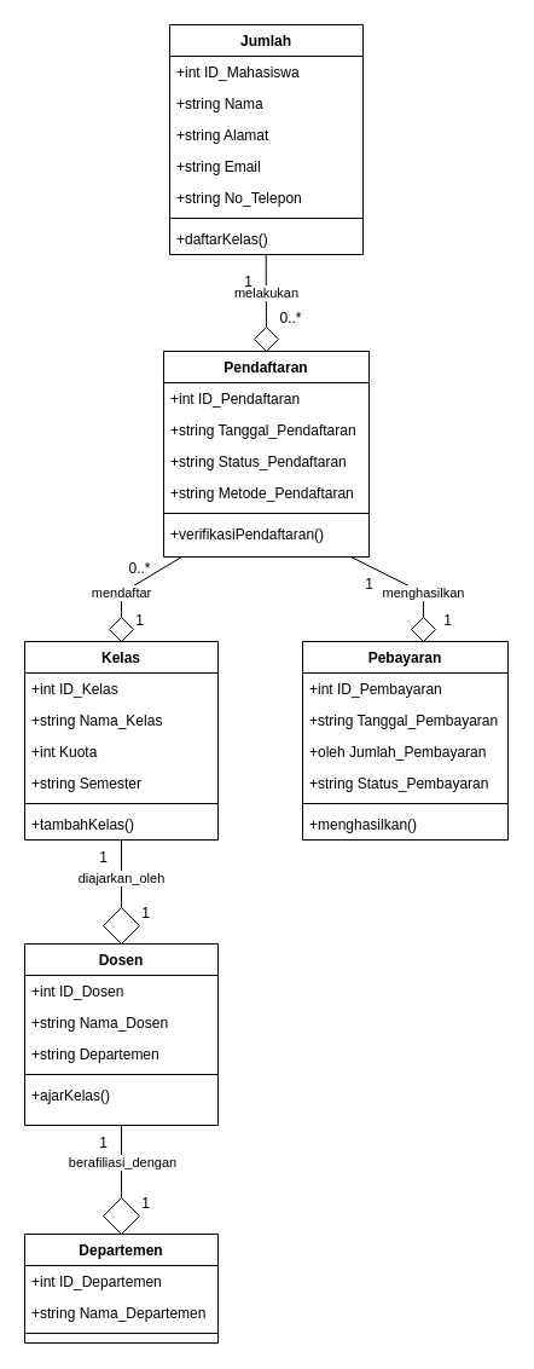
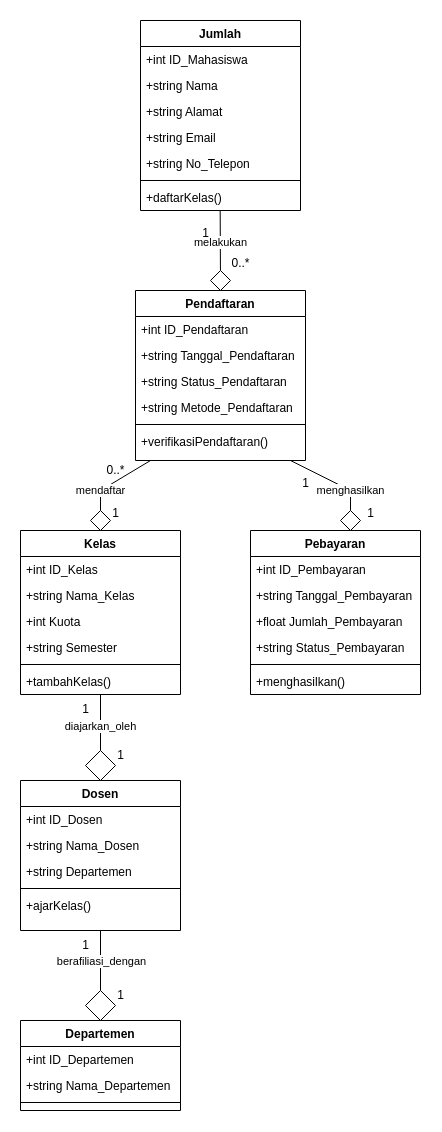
  <mxCell id="0" />
  <mxCell id="1" parent="0" />
  <mxCell id="2" value="Jumlah" style="swimlane;fontStyle=1;align=center;verticalAlign=top;childLayout=stackLayout;horizontal=1;startSize=26;horizontalStack=0;resizeParent=1;resizeLast=0;collapsible=1;marginBottom=0;rounded=0;shadow=0;strokeWidth=1;" vertex="1" parent="1"><mxGeometry x="140" y="20" width="160" height="190" as="geometry"><mxRectangle x="230" y="140" width="160" height="26" as="alternateBounds" /></mxGeometry></mxCell>
  <mxCell id="3" value="+int ID_Mahasiswa" style="text;align=left;verticalAlign=top;spacingLeft=4;spacingRight=4;overflow=hidden;rotatable=0;points=[[0,0.5],[1,0.5]];portConstraint=eastwest;" vertex="1" parent="2"><mxGeometry y="26" width="160" height="26" as="geometry" /></mxCell>
  <mxCell id="4" value="+string Nama" style="text;align=left;verticalAlign=top;spacingLeft=4;spacingRight=4;overflow=hidden;rotatable=0;points=[[0,0.5],[1,0.5]];portConstraint=eastwest;rounded=0;shadow=0;html=0;" vertex="1" parent="2"><mxGeometry y="52" width="160" height="26" as="geometry" /></mxCell>
  <mxCell id="5" value="+string Alamat" style="text;align=left;verticalAlign=top;spacingLeft=4;spacingRight=4;overflow=hidden;rotatable=0;points=[[0,0.5],[1,0.5]];portConstraint=eastwest;rounded=0;shadow=0;html=0;" vertex="1" parent="2"><mxGeometry y="78" width="160" height="26" as="geometry" /></mxCell>
  <mxCell id="6" value="+string Email" style="text;align=left;verticalAlign=top;spacingLeft=4;spacingRight=4;overflow=hidden;rotatable=0;points=[[0,0.5],[1,0.5]];portConstraint=eastwest;rounded=0;shadow=0;html=0;" vertex="1" parent="2"><mxGeometry y="104" width="160" height="26" as="geometry" /></mxCell>
  <mxCell id="7" value="+string No_Telepon" style="text;align=left;verticalAlign=top;spacingLeft=4;spacingRight=4;overflow=hidden;rotatable=0;points=[[0,0.5],[1,0.5]];portConstraint=eastwest;rounded=0;shadow=0;html=0;" vertex="1" parent="2"><mxGeometry y="130" width="160" height="26" as="geometry" /></mxCell>
  <mxCell id="8" value="" style="line;html=1;strokeWidth=1;align=left;verticalAlign=middle;spacingTop=-1;spacingLeft=3;spacingRight=3;rotatable=0;labelPosition=right;points=[];portConstraint=eastwest;" vertex="1" parent="2"><mxGeometry y="156" width="160" height="8" as="geometry" /></mxCell>
  <mxCell id="9" value="+daftarKelas()" style="text;align=left;verticalAlign=top;spacingLeft=4;spacingRight=4;overflow=hidden;rotatable=0;points=[[0,0.5],[1,0.5]];portConstraint=eastwest;" vertex="1" parent="2"><mxGeometry y="164" width="160" height="26" as="geometry" /></mxCell>
  <mxCell id="10" value="Pendaftaran" style="swimlane;fontStyle=1;align=center;verticalAlign=top;childLayout=stackLayout;horizontal=1;startSize=26;horizontalStack=0;resizeParent=1;resizeLast=0;collapsible=1;marginBottom=0;rounded=0;shadow=0;strokeWidth=1;" vertex="1" parent="1"><mxGeometry x="135" y="290" width="170" height="170" as="geometry"><mxRectangle x="130" y="380" width="160" height="26" as="alternateBounds" /></mxGeometry></mxCell>
  <mxCell id="11" value="+int ID_Pendaftaran" style="text;align=left;verticalAlign=top;spacingLeft=4;spacingRight=4;overflow=hidden;rotatable=0;points=[[0,0.5],[1,0.5]];portConstraint=eastwest;" vertex="1" parent="10"><mxGeometry y="26" width="170" height="26" as="geometry" /></mxCell>
  <mxCell id="12" value="+string Tanggal_Pendaftaran" style="text;align=left;verticalAlign=top;spacingLeft=4;spacingRight=4;overflow=hidden;rotatable=0;points=[[0,0.5],[1,0.5]];portConstraint=eastwest;rounded=0;shadow=0;html=0;" vertex="1" parent="10"><mxGeometry y="52" width="170" height="26" as="geometry" /></mxCell>
  <mxCell id="13" value="+string Status_Pendaftaran" style="text;align=left;verticalAlign=top;spacingLeft=4;spacingRight=4;overflow=hidden;rotatable=0;points=[[0,0.5],[1,0.5]];portConstraint=eastwest;" vertex="1" parent="10"><mxGeometry y="78" width="170" height="26" as="geometry" /></mxCell>
  <mxCell id="14" value="+string Metode_Pendaftaran" style="text;align=left;verticalAlign=top;spacingLeft=4;spacingRight=4;overflow=hidden;rotatable=0;points=[[0,0.5],[1,0.5]];portConstraint=eastwest;" vertex="1" parent="10"><mxGeometry y="104" width="170" height="26" as="geometry" /></mxCell>
  <mxCell id="15" value="" style="line;html=1;strokeWidth=1;align=left;verticalAlign=middle;spacingTop=-1;spacingLeft=3;spacingRight=3;rotatable=0;labelPosition=right;points=[];portConstraint=eastwest;" vertex="1" parent="10"><mxGeometry y="130" width="170" height="8" as="geometry" /></mxCell>
  <mxCell id="16" value="+verifikasiPendaftaran()" style="text;align=left;verticalAlign=top;spacingLeft=4;spacingRight=4;overflow=hidden;rotatable=0;points=[[0,0.5],[1,0.5]];portConstraint=eastwest;" vertex="1" parent="10"><mxGeometry y="138" width="170" height="26" as="geometry" /></mxCell>
  <mxCell id="17" value="Kelas" style="swimlane;fontStyle=1;align=center;verticalAlign=top;childLayout=stackLayout;horizontal=1;startSize=26;horizontalStack=0;resizeParent=1;resizeLast=0;collapsible=1;marginBottom=0;rounded=0;shadow=0;strokeWidth=1;" vertex="1" parent="1"><mxGeometry x="20" y="530" width="160" height="164" as="geometry"><mxRectangle x="340" y="380" width="170" height="26" as="alternateBounds" /></mxGeometry></mxCell>
  <mxCell id="18" value="+int ID_Kelas" style="text;align=left;verticalAlign=top;spacingLeft=4;spacingRight=4;overflow=hidden;rotatable=0;points=[[0,0.5],[1,0.5]];portConstraint=eastwest;" vertex="1" parent="17"><mxGeometry y="26" width="160" height="26" as="geometry" /></mxCell>
  <mxCell id="19" value="+string Nama_Kelas" style="text;align=left;verticalAlign=top;spacingLeft=4;spacingRight=4;overflow=hidden;rotatable=0;points=[[0,0.5],[1,0.5]];portConstraint=eastwest;" vertex="1" parent="17"><mxGeometry y="52" width="160" height="26" as="geometry" /></mxCell>
  <mxCell id="20" value="+int Kuota" style="text;align=left;verticalAlign=top;spacingLeft=4;spacingRight=4;overflow=hidden;rotatable=0;points=[[0,0.5],[1,0.5]];portConstraint=eastwest;" vertex="1" parent="17"><mxGeometry y="78" width="160" height="26" as="geometry" /></mxCell>
  <mxCell id="21" value="+string Semester" style="text;align=left;verticalAlign=top;spacingLeft=4;spacingRight=4;overflow=hidden;rotatable=0;points=[[0,0.5],[1,0.5]];portConstraint=eastwest;" vertex="1" parent="17"><mxGeometry y="104" width="160" height="26" as="geometry" /></mxCell>
  <mxCell id="22" value="" style="line;html=1;strokeWidth=1;align=left;verticalAlign=middle;spacingTop=-1;spacingLeft=3;spacingRight=3;rotatable=0;labelPosition=right;points=[];portConstraint=eastwest;" vertex="1" parent="17"><mxGeometry y="130" width="160" height="8" as="geometry" /></mxCell>
  <mxCell id="23" value="+tambahKelas()" style="text;align=left;verticalAlign=top;spacingLeft=4;spacingRight=4;overflow=hidden;rotatable=0;points=[[0,0.5],[1,0.5]];portConstraint=eastwest;" vertex="1" parent="17"><mxGeometry y="138" width="160" height="22" as="geometry" /></mxCell>
  <mxCell id="24" value="" style="endArrow=none;html=1;rounded=0;exitX=0.498;exitY=1.001;exitDx=0;exitDy=0;exitPerimeter=0;" edge="1" parent="1" source="9" target="26"><mxGeometry width="50" height="50" relative="1" as="geometry"><mxPoint x="210" y="250" as="sourcePoint" /><mxPoint x="220" y="280" as="targetPoint" /></mxGeometry></mxCell>
  <mxCell id="25" value="melakukan" style="edgeLabel;html=1;align=center;verticalAlign=middle;resizable=0;points=[];" connectable="0" vertex="1" parent="24"><mxGeometry x="0.049" relative="1" as="geometry"><mxPoint as="offset" /></mxGeometry></mxCell>
  <mxCell id="26" value="" style="rhombus;whiteSpace=wrap;html=1;" vertex="1" parent="1"><mxGeometry x="210" y="270" width="20" height="20" as="geometry" /></mxCell>
  <mxCell id="27" value="0..*" style="text;html=1;align=center;verticalAlign=middle;resizable=0;points=[];autosize=1;strokeColor=none;fillColor=none;" vertex="1" parent="1"><mxGeometry x="220" y="248" width="40" height="30" as="geometry" /></mxCell>
  <mxCell id="28" value="1" style="text;html=1;align=center;verticalAlign=middle;resizable=0;points=[];autosize=1;strokeColor=none;fillColor=none;" vertex="1" parent="1"><mxGeometry x="190" y="218" width="30" height="30" as="geometry" /></mxCell>
  <mxCell id="29" value="Pebayaran" style="swimlane;fontStyle=1;align=center;verticalAlign=top;childLayout=stackLayout;horizontal=1;startSize=26;horizontalStack=0;resizeParent=1;resizeLast=0;collapsible=1;marginBottom=0;rounded=0;shadow=0;strokeWidth=1;" vertex="1" parent="1"><mxGeometry x="250" y="530" width="170" height="164" as="geometry"><mxRectangle x="340" y="380" width="170" height="26" as="alternateBounds" /></mxGeometry></mxCell>
  <mxCell id="30" value="+int ID_Pembayaran" style="text;align=left;verticalAlign=top;spacingLeft=4;spacingRight=4;overflow=hidden;rotatable=0;points=[[0,0.5],[1,0.5]];portConstraint=eastwest;" vertex="1" parent="29"><mxGeometry y="26" width="170" height="26" as="geometry" /></mxCell>
  <mxCell id="31" value="+string Tanggal_Pembayaran" style="text;align=left;verticalAlign=top;spacingLeft=4;spacingRight=4;overflow=hidden;rotatable=0;points=[[0,0.5],[1,0.5]];portConstraint=eastwest;" vertex="1" parent="29"><mxGeometry y="52" width="170" height="26" as="geometry" /></mxCell>
- <mxCell id="32" value="+oleh Jumlah_Pembayaran" style="text;align=left;verticalAlign=top;spacingLeft=4;spacingRight=4;overflow=hidden;rotatable=0;points=[[0,0.5],[1,0.5]];portConstraint=eastwest;" vertex="1" parent="29"><mxGeometry y="78" width="170" height="26" as="geometry" /></mxCell>
+ <mxCell id="32" value="+float Jumlah_Pembayaran" style="text;align=left;verticalAlign=top;spacingLeft=4;spacingRight=4;overflow=hidden;rotatable=0;points=[[0,0.5],[1,0.5]];portConstraint=eastwest;" vertex="1" parent="29"><mxGeometry y="78" width="170" height="26" as="geometry" /></mxCell>
  <mxCell id="33" value="+string Status_Pembayaran" style="text;align=left;verticalAlign=top;spacingLeft=4;spacingRight=4;overflow=hidden;rotatable=0;points=[[0,0.5],[1,0.5]];portConstraint=eastwest;" vertex="1" parent="29"><mxGeometry y="104" width="170" height="26" as="geometry" /></mxCell>
  <mxCell id="34" value="" style="line;html=1;strokeWidth=1;align=left;verticalAlign=middle;spacingTop=-1;spacingLeft=3;spacingRight=3;rotatable=0;labelPosition=right;points=[];portConstraint=eastwest;" vertex="1" parent="29"><mxGeometry y="130" width="170" height="8" as="geometry" /></mxCell>
  <mxCell id="35" value="+menghasilkan()" style="text;align=left;verticalAlign=top;spacingLeft=4;spacingRight=4;overflow=hidden;rotatable=0;points=[[0,0.5],[1,0.5]];portConstraint=eastwest;" vertex="1" parent="29"><mxGeometry y="138" width="170" height="22" as="geometry" /></mxCell>
  <mxCell id="36" value="" style="endArrow=none;html=1;rounded=0;exitX=0.5;exitY=0;exitDx=0;exitDy=0;" edge="1" parent="1" source="38"><mxGeometry width="50" height="50" relative="1" as="geometry"><mxPoint x="190" y="610" as="sourcePoint" /><mxPoint x="150" y="460" as="targetPoint" /><Array as="points"><mxPoint x="100" y="490" /></Array></mxGeometry></mxCell>
  <mxCell id="37" value="mendaftar" style="edgeLabel;html=1;align=center;verticalAlign=middle;resizable=0;points=[];" connectable="0" vertex="1" parent="36"><mxGeometry x="-0.034" y="1" relative="1" as="geometry"><mxPoint x="-15" y="10" as="offset" /></mxGeometry></mxCell>
  <mxCell id="38" value="" style="rhombus;whiteSpace=wrap;html=1;" vertex="1" parent="1"><mxGeometry x="90" y="510" width="20" height="20" as="geometry" /></mxCell>
  <mxCell id="39" value="" style="endArrow=none;html=1;rounded=0;" edge="1" parent="1"><mxGeometry width="50" height="50" relative="1" as="geometry"><mxPoint x="350" y="510" as="sourcePoint" /><mxPoint x="290" y="460" as="targetPoint" /><Array as="points"><mxPoint x="350" y="490" /></Array></mxGeometry></mxCell>
  <mxCell id="40" value="menghasilkan" style="edgeLabel;html=1;align=center;verticalAlign=middle;resizable=0;points=[];" connectable="0" vertex="1" parent="39"><mxGeometry x="-0.344" relative="1" as="geometry"><mxPoint x="8" y="4" as="offset" /></mxGeometry></mxCell>
  <mxCell id="41" value="" style="rhombus;whiteSpace=wrap;html=1;" vertex="1" parent="1"><mxGeometry x="340" y="510" width="20" height="20" as="geometry" /></mxCell>
  <mxCell id="42" value="0..*" style="text;html=1;align=center;verticalAlign=middle;resizable=0;points=[];autosize=1;strokeColor=none;fillColor=none;" vertex="1" parent="1"><mxGeometry x="95" y="455" width="40" height="30" as="geometry" /></mxCell>
  <mxCell id="43" value="1" style="text;html=1;align=center;verticalAlign=middle;resizable=0;points=[];autosize=1;strokeColor=none;fillColor=none;" vertex="1" parent="1"><mxGeometry x="100" y="498" width="30" height="30" as="geometry" /></mxCell>
  <mxCell id="44" value="1" style="text;html=1;align=center;verticalAlign=middle;resizable=0;points=[];autosize=1;strokeColor=none;fillColor=none;" vertex="1" parent="1"><mxGeometry x="290" y="468" width="30" height="30" as="geometry" /></mxCell>
  <mxCell id="45" value="1" style="text;html=1;align=center;verticalAlign=middle;resizable=0;points=[];autosize=1;strokeColor=none;fillColor=none;" vertex="1" parent="1"><mxGeometry x="355" y="498" width="30" height="30" as="geometry" /></mxCell>
  <mxCell id="46" value="Dosen" style="swimlane;fontStyle=1;align=center;verticalAlign=top;childLayout=stackLayout;horizontal=1;startSize=26;horizontalStack=0;resizeParent=1;resizeLast=0;collapsible=1;marginBottom=0;rounded=0;shadow=0;strokeWidth=1;" vertex="1" parent="1"><mxGeometry x="20" y="780" width="160" height="150" as="geometry"><mxRectangle x="340" y="380" width="170" height="26" as="alternateBounds" /></mxGeometry></mxCell>
  <mxCell id="47" value="+int ID_Dosen" style="text;align=left;verticalAlign=top;spacingLeft=4;spacingRight=4;overflow=hidden;rotatable=0;points=[[0,0.5],[1,0.5]];portConstraint=eastwest;" vertex="1" parent="46"><mxGeometry y="26" width="160" height="26" as="geometry" /></mxCell>
  <mxCell id="48" value="+string Nama_Dosen" style="text;align=left;verticalAlign=top;spacingLeft=4;spacingRight=4;overflow=hidden;rotatable=0;points=[[0,0.5],[1,0.5]];portConstraint=eastwest;" vertex="1" parent="46"><mxGeometry y="52" width="160" height="26" as="geometry" /></mxCell>
  <mxCell id="49" value="+string Departemen" style="text;align=left;verticalAlign=top;spacingLeft=4;spacingRight=4;overflow=hidden;rotatable=0;points=[[0,0.5],[1,0.5]];portConstraint=eastwest;" vertex="1" parent="46"><mxGeometry y="78" width="160" height="26" as="geometry" /></mxCell>
  <mxCell id="50" value="" style="line;html=1;strokeWidth=1;align=left;verticalAlign=middle;spacingTop=-1;spacingLeft=3;spacingRight=3;rotatable=0;labelPosition=right;points=[];portConstraint=eastwest;" vertex="1" parent="46"><mxGeometry y="104" width="160" height="8" as="geometry" /></mxCell>
  <mxCell id="51" value="+ajarKelas()" style="text;align=left;verticalAlign=top;spacingLeft=4;spacingRight=4;overflow=hidden;rotatable=0;points=[[0,0.5],[1,0.5]];portConstraint=eastwest;" vertex="1" parent="46"><mxGeometry y="112" width="160" height="22" as="geometry" /></mxCell>
  <mxCell id="52" value="Departemen" style="swimlane;fontStyle=1;align=center;verticalAlign=top;childLayout=stackLayout;horizontal=1;startSize=26;horizontalStack=0;resizeParent=1;resizeLast=0;collapsible=1;marginBottom=0;rounded=0;shadow=0;strokeWidth=1;" vertex="1" parent="1"><mxGeometry x="20" y="1020" width="160" height="90" as="geometry"><mxRectangle x="340" y="380" width="170" height="26" as="alternateBounds" /></mxGeometry></mxCell>
  <mxCell id="53" value="+int ID_Departemen" style="text;align=left;verticalAlign=top;spacingLeft=4;spacingRight=4;overflow=hidden;rotatable=0;points=[[0,0.5],[1,0.5]];portConstraint=eastwest;" vertex="1" parent="52"><mxGeometry y="26" width="160" height="26" as="geometry" /></mxCell>
  <mxCell id="54" value="+string Nama_Departemen" style="text;align=left;verticalAlign=top;spacingLeft=4;spacingRight=4;overflow=hidden;rotatable=0;points=[[0,0.5],[1,0.5]];portConstraint=eastwest;" vertex="1" parent="52"><mxGeometry y="52" width="160" height="26" as="geometry" /></mxCell>
  <mxCell id="55" value="" style="line;html=1;strokeWidth=1;align=left;verticalAlign=middle;spacingTop=-1;spacingLeft=3;spacingRight=3;rotatable=0;labelPosition=right;points=[];portConstraint=eastwest;" vertex="1" parent="52"><mxGeometry y="78" width="160" height="8" as="geometry" /></mxCell>
  <mxCell id="56" value="" style="rhombus;whiteSpace=wrap;html=1;" vertex="1" parent="1"><mxGeometry x="85" y="750" width="30" height="30" as="geometry" /></mxCell>
  <mxCell id="57" value="" style="rhombus;whiteSpace=wrap;html=1;" vertex="1" parent="1"><mxGeometry x="85" y="990" width="30" height="30" as="geometry" /></mxCell>
  <mxCell id="58" value="" style="endArrow=none;html=1;rounded=0;entryX=0.5;entryY=1;entryDx=0;entryDy=0;exitX=0.5;exitY=0;exitDx=0;exitDy=0;" edge="1" parent="1" source="56" target="17"><mxGeometry width="50" height="50" relative="1" as="geometry"><mxPoint x="120" y="910" as="sourcePoint" /><mxPoint x="170" y="860" as="targetPoint" /></mxGeometry></mxCell>
  <mxCell id="59" value="diajarkan_oleh" style="edgeLabel;html=1;align=center;verticalAlign=middle;resizable=0;points=[];" connectable="0" vertex="1" parent="58"><mxGeometry x="-0.119" y="1" relative="1" as="geometry"><mxPoint as="offset" /></mxGeometry></mxCell>
  <mxCell id="60" value="" style="endArrow=none;html=1;rounded=0;exitX=0.5;exitY=0;exitDx=0;exitDy=0;entryX=0.5;entryY=1;entryDx=0;entryDy=0;" edge="1" parent="1" source="57" target="46"><mxGeometry width="50" height="50" relative="1" as="geometry"><mxPoint x="90" y="980" as="sourcePoint" /><mxPoint x="140" y="930" as="targetPoint" /></mxGeometry></mxCell>
  <mxCell id="61" value="berafiliasi_dengan" style="edgeLabel;html=1;align=center;verticalAlign=middle;resizable=0;points=[];" connectable="0" vertex="1" parent="60"><mxGeometry x="-0.014" relative="1" as="geometry"><mxPoint as="offset" /></mxGeometry></mxCell>
  <mxCell id="62" value="1" style="text;html=1;align=center;verticalAlign=middle;resizable=0;points=[];autosize=1;strokeColor=none;fillColor=none;" vertex="1" parent="1"><mxGeometry x="70" y="694" width="30" height="30" as="geometry" /></mxCell>
  <mxCell id="63" value="1" style="text;html=1;align=center;verticalAlign=middle;resizable=0;points=[];autosize=1;strokeColor=none;fillColor=none;" vertex="1" parent="1"><mxGeometry x="105" y="740" width="30" height="30" as="geometry" /></mxCell>
  <mxCell id="64" value="1" style="text;html=1;align=center;verticalAlign=middle;resizable=0;points=[];autosize=1;strokeColor=none;fillColor=none;" vertex="1" parent="1"><mxGeometry x="70" y="930" width="30" height="30" as="geometry" /></mxCell>
  <mxCell id="65" value="1" style="text;html=1;align=center;verticalAlign=middle;resizable=0;points=[];autosize=1;strokeColor=none;fillColor=none;" vertex="1" parent="1"><mxGeometry x="105" y="980" width="30" height="30" as="geometry" /></mxCell>
